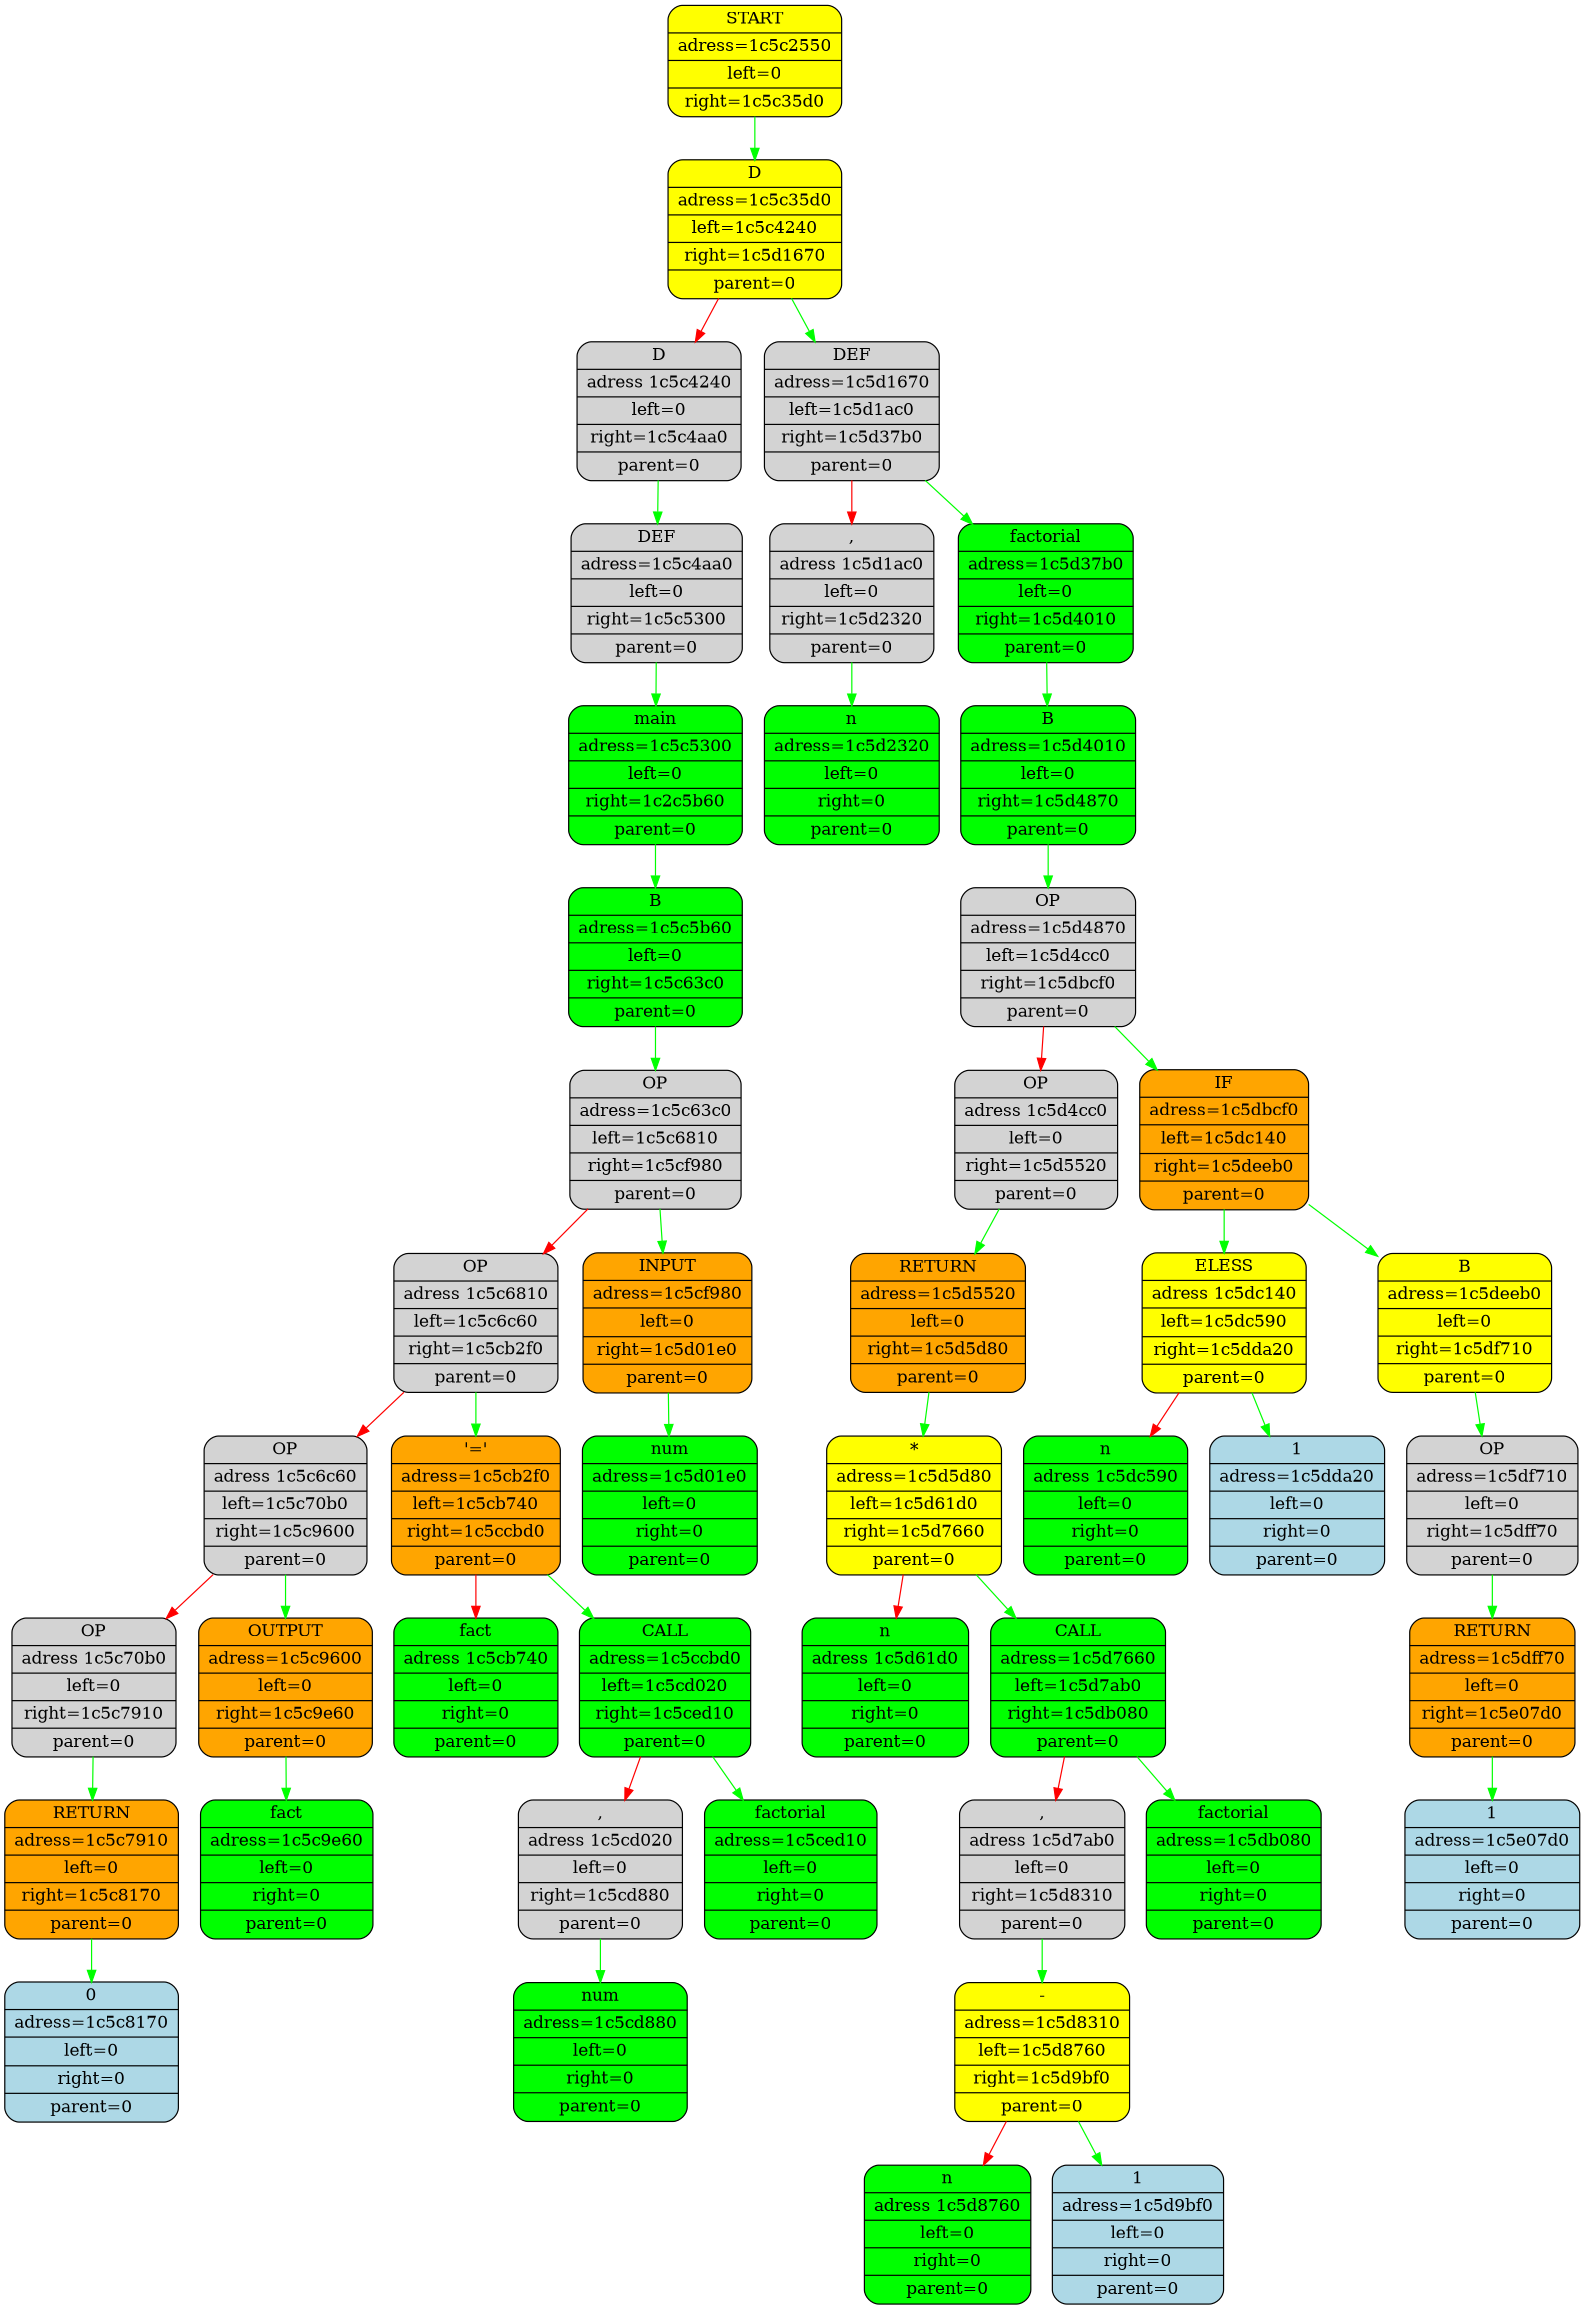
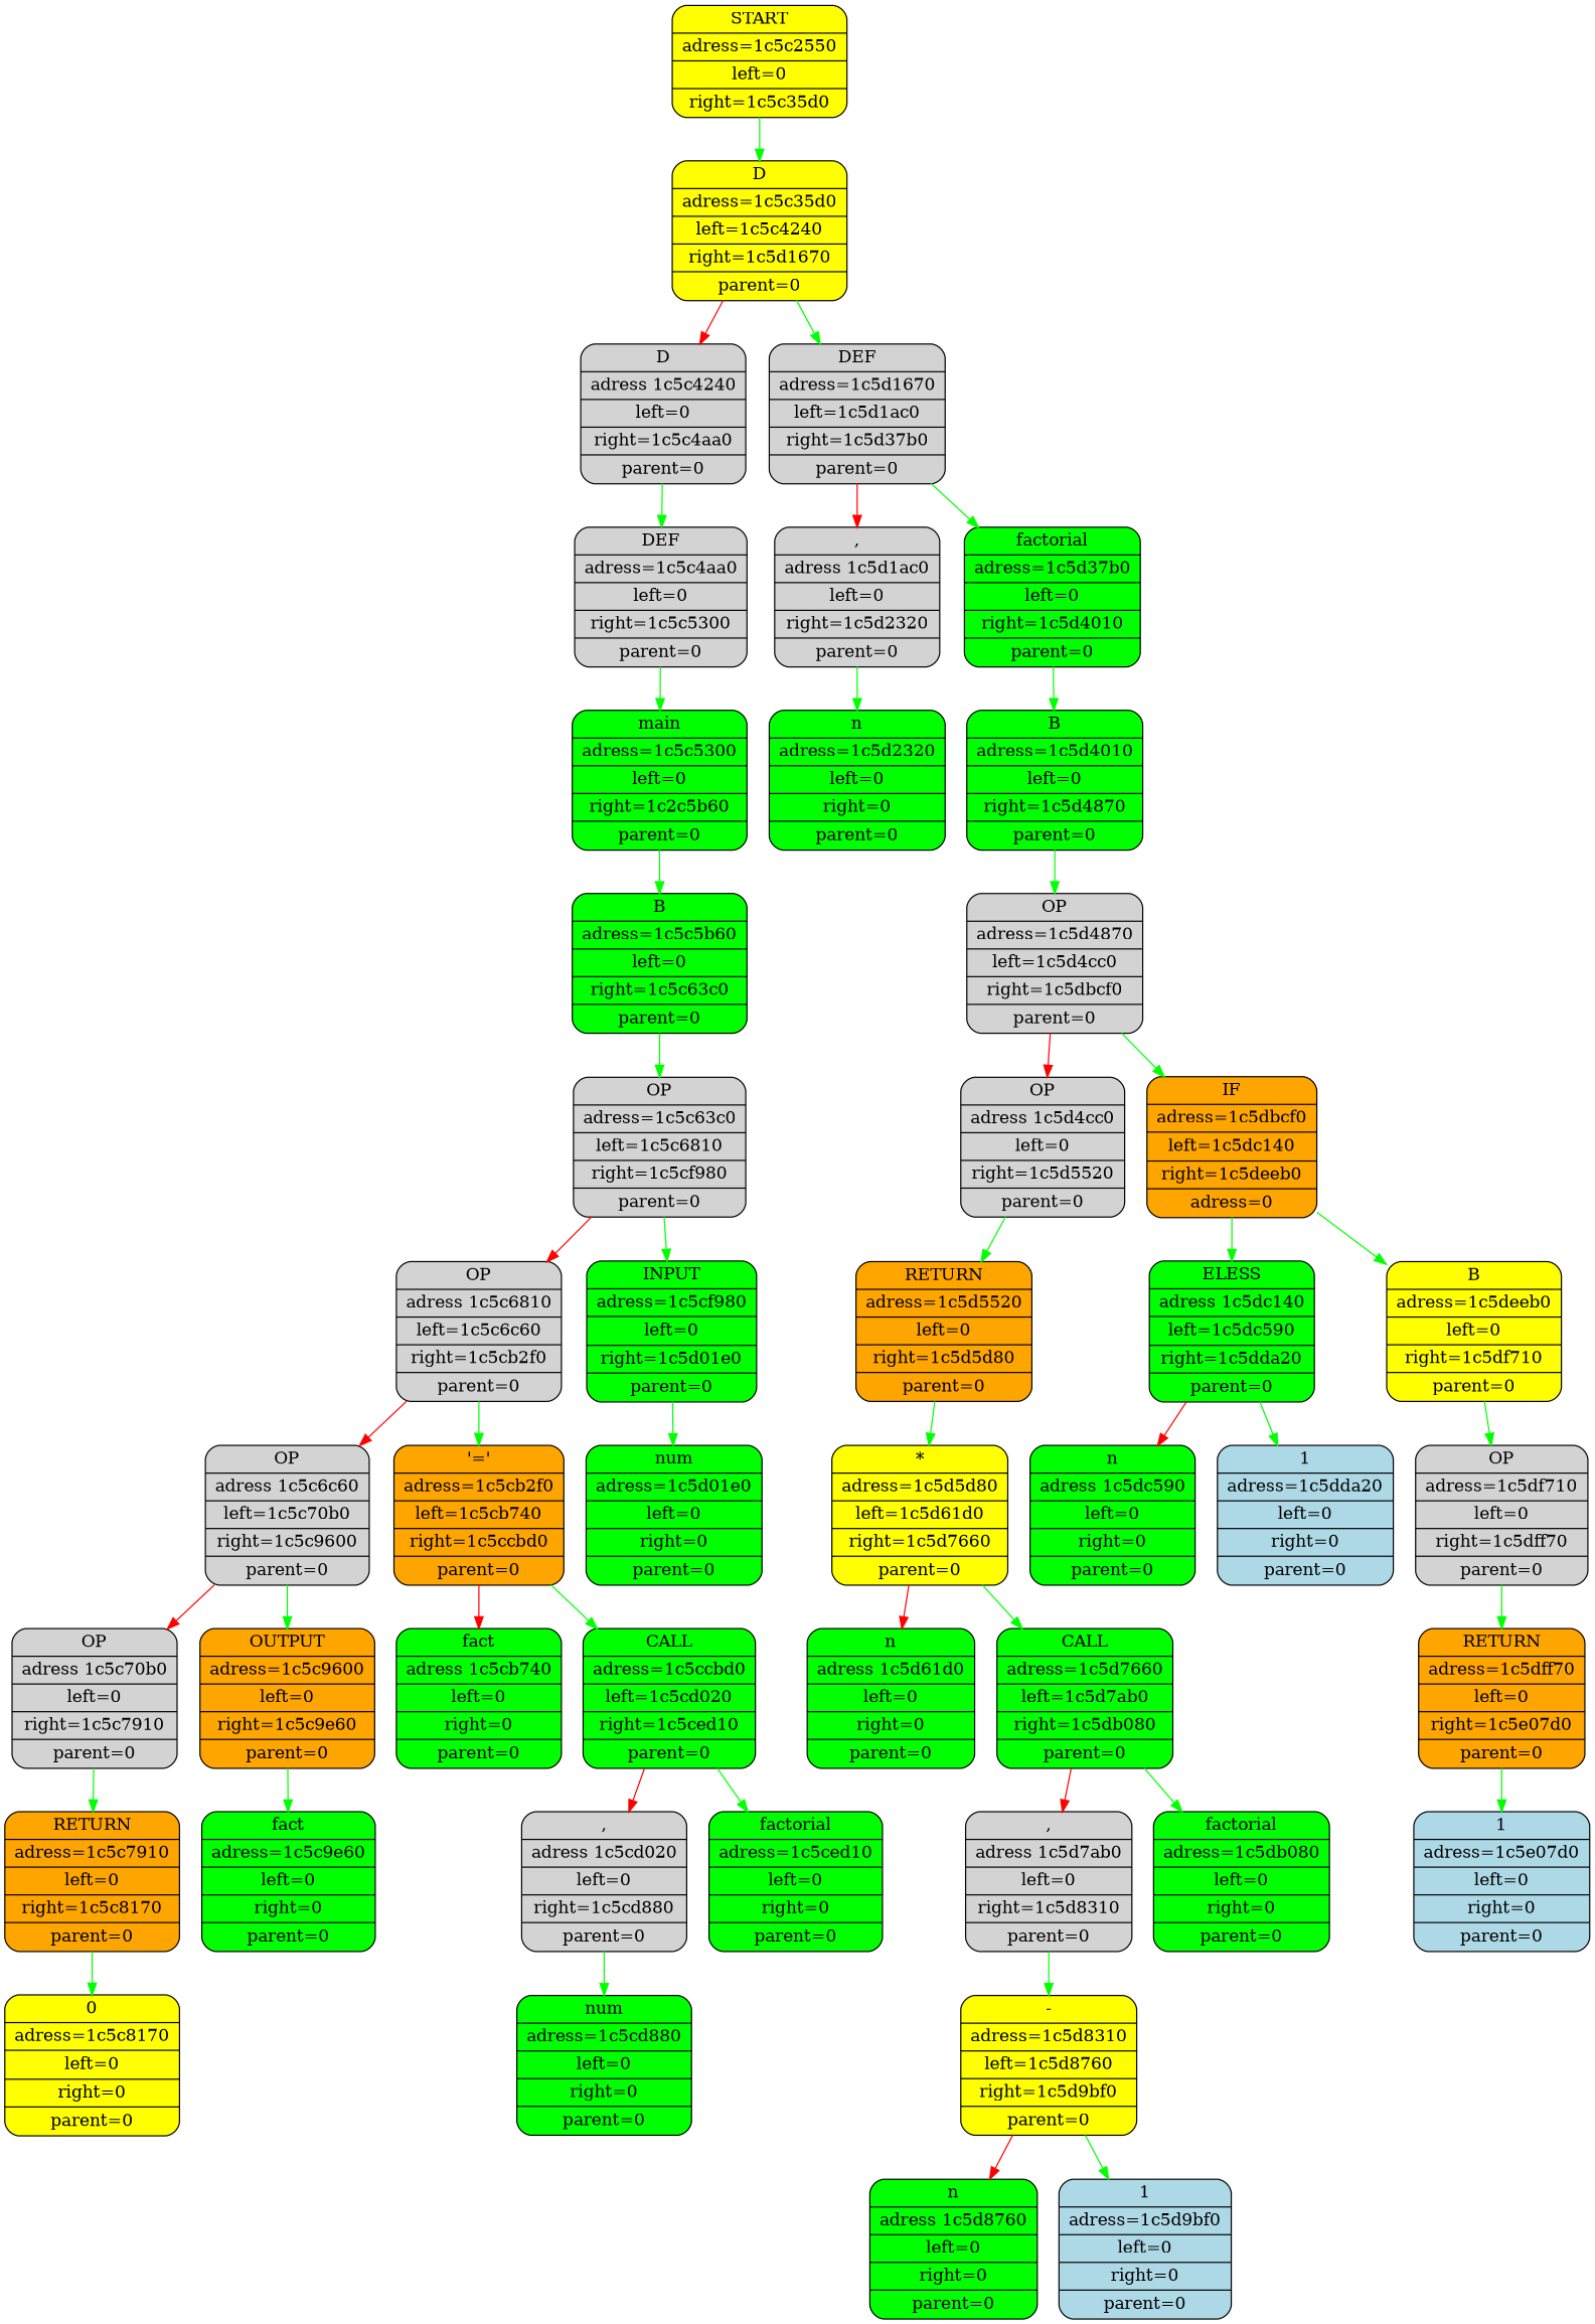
  digraph {
    node [fillcolor=green shape=Mrecord style=filled]
    edge [color=green]
    n1 [fillcolor=yellow label="{START|adress=1c5c2550|left=0|right=1c5c35d0}"]
    n2 [fillcolor=yellow label="{D|adress=1c5c35d0|left=1c5c4240|right=1c5d1670|parent=0}"]
    n3 [label="{D|adress 1c5c4240|left=0|right=1c5c4aa0|parent=0}" fillcolor=""]
    n4 [label="{DEF|adress=1c5d1670|left=1c5d1ac0|right=1c5d37b0|parent=0}" fillcolor=""]
    n5 [label="{DEF|adress=1c5c4aa0|left=0|right=1c5c5300|parent=0}" fillcolor=""]
    n6 [label="{,|adress 1c5d1ac0|left=0|right=1c5d2320|parent=0}" fillcolor=""]
    n7 [label="{factorial|adress=1c5d37b0|left=0|right=1c5d4010|parent=0}"]
    n8 [label="{main|adress=1c5c5300|left=0|right=1c2c5b60|parent=0}"]
    n9 [label="{B|adress=1c5c5b60|left=0|right=1c5c63c0|parent=0}"]
    n10 [label="{OP|adress=1c5c63c0|left=1c5c6810|right=1c5cf980|parent=0}" fillcolor=""]
    n11 [label="{OP|adress 1c5c6810|left=1c5c6c60|right=1c5cb2f0|parent=0}" fillcolor=""]
-   n12 [fillcolor=orange label="{INPUT|adress=1c5cf980|left=0|right=1c5d01e0|parent=0}"]
+   n12 [label="{INPUT|adress=1c5cf980|left=0|right=1c5d01e0|parent=0}"]
    n13 [label="{OP|adress 1c5c6c60|left=1c5c70b0|right=1c5c9600|parent=0}" fillcolor=""]
    n14 [fillcolor=orange label="{'='|adress=1c5cb2f0|left=1c5cb740|right=1c5ccbd0|parent=0}"]
    n15 [label="{num|adress=1c5d01e0|left=0|right=0|parent=0}"]
    n16 [label="{OP|adress 1c5c70b0|left=0|right=1c5c7910|parent=0}" fillcolor=""]
    n17 [fillcolor=orange label="{OUTPUT|adress=1c5c9600|left=0|right=1c5c9e60|parent=0}"]
    n18 [label="{fact|adress 1c5cb740|left=0|right=0|parent=0}"]
    n19 [label="{CALL|adress=1c5ccbd0|left=1c5cd020|right=1c5ced10|parent=0}"]
    n20 [fillcolor=orange label="{RETURN|adress=1c5c7910|left=0|right=1c5c8170|parent=0}"]
    n21 [label="{fact|adress=1c5c9e60|left=0|right=0|parent=0}"]
-   n22 [fillcolor=lightblue label="{0|adress=1c5c8170|left=0|right=0|parent=0}"]
+   n22 [fillcolor=yellow label="{0|adress=1c5c8170|left=0|right=0|parent=0}"]
    n23 [label="{,|adress 1c5cd020|left=0|right=1c5cd880|parent=0}" fillcolor=""]
    n24 [label="{factorial|adress=1c5ced10|left=0|right=0|parent=0}"]
    n25 [label="{num|adress=1c5cd880|left=0|right=0|parent=0}"]
    n26 [label="{n|adress=1c5d2320|left=0|right=0|parent=0}"]
    n27 [label="{B|adress=1c5d4010|left=0|right=1c5d4870|parent=0}"]
    n28 [label="{OP|adress=1c5d4870|left=1c5d4cc0|right=1c5dbcf0|parent=0}" fillcolor=""]
    n29 [label="{OP|adress 1c5d4cc0|left=0|right=1c5d5520|parent=0}" fillcolor=""]
-   n30 [fillcolor=orange label="{IF|adress=1c5dbcf0|left=1c5dc140|right=1c5deeb0|parent=0}"]
+   n30 [fillcolor=orange label="{IF|adress=1c5dbcf0|left=1c5dc140|right=1c5deeb0|adress=0}"]
    n31 [fillcolor=orange label="{RETURN|adress=1c5d5520|left=0|right=1c5d5d80|parent=0}"]
-   n32 [fillcolor=yellow label="{ELESS|adress 1c5dc140|left=1c5dc590|right=1c5dda20|parent=0}"]
+   n32 [label="{ELESS|adress 1c5dc140|left=1c5dc590|right=1c5dda20|parent=0}"]
    n33 [fillcolor=yellow label="{B|adress=1c5deeb0|left=0|right=1c5df710|parent=0}"]
    n34 [fillcolor=yellow label="{*|adress=1c5d5d80|left=1c5d61d0|right=1c5d7660|parent=0}"]
    n35 [label="{n|adress 1c5d61d0|left=0|right=0|parent=0}"]
    n36 [label="{CALL|adress=1c5d7660|left=1c5d7ab0|right=1c5db080|parent=0}"]
    n37 [label="{,|adress 1c5d7ab0|left=0|right=1c5d8310|parent=0}" fillcolor=""]
    n38 [label="{factorial|adress=1c5db080|left=0|right=0|parent=0}"]
    n39 [fillcolor=yellow label="{-|adress=1c5d8310|left=1c5d8760|right=1c5d9bf0|parent=0}"]
    n40 [label="{n|adress 1c5d8760|left=0|right=0|parent=0}"]
    n41 [fillcolor=lightblue label="{1|adress=1c5d9bf0|left=0|right=0|parent=0}"]
    n42 [label="{n|adress 1c5dc590|left=0|right=0|parent=0}"]
    n43 [fillcolor=lightblue label="{1|adress=1c5dda20|left=0|right=0|parent=0}"]
    n44 [label="{OP|adress=1c5df710|left=0|right=1c5dff70|parent=0}" fillcolor=""]
    n45 [fillcolor=orange label="{RETURN|adress=1c5dff70|left=0|right=1c5e07d0|parent=0}"]
    n46 [fillcolor=lightblue label="{1|adress=1c5e07d0|left=0|right=0|parent=0}"]
    n1 -> n2
    n2 -> n3 [color=red]
    n2 -> n4
    n3 -> n5
    n4 -> n6 [color=red]
    n4 -> n7
    n5 -> n8
    n6 -> n26
    n7 -> n27
    n8 -> n9
    n9 -> n10
    n10 -> n11 [color=red]
    n10 -> n12
    n11 -> n13 [color=red]
    n11 -> n14
    n12 -> n15
    n13 -> n16 [color=red]
    n13 -> n17
    n14 -> n18 [color=red]
    n14 -> n19
    n16 -> n20
    n17 -> n21
    n19 -> n23 [color=red]
    n19 -> n24
    n20 -> n22
    n23 -> n25
    n27 -> n28
    n28 -> n29 [color=red]
    n28 -> n30
    n29 -> n31
    n30 -> n32
    n30 -> n33
    n31 -> n34
    n32 -> n42 [color=red]
    n32 -> n43
    n33 -> n44
    n34 -> n35 [color=red]
    n34 -> n36
    n36 -> n37 [color=red]
    n36 -> n38
    n37 -> n39
    n39 -> n40 [color=red]
    n39 -> n41
    n44 -> n45
    n45 -> n46
  }
